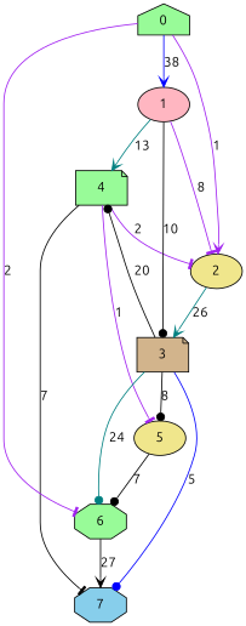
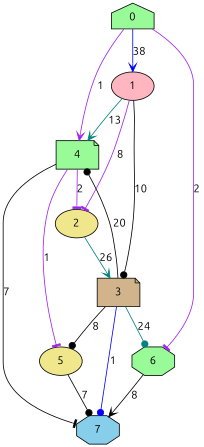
  digraph {
    fontname=Ubuntu
    rankdir=TB
    node [fillcolor=palegreen fontname=Ubuntu shape=ellipse style=filled]
    edge [arrowhead=dot color=black fontname=Ubuntu]
    4 [shape=note]
    2 [fillcolor=khaki]
    7 [fillcolor=skyblue shape=octagon]
    5 [fillcolor=khaki]
    3 [fillcolor=tan shape=note]
    6 [shape=octagon]
    1 [fillcolor=lightpink]
    0 [shape=house]
    4 -> 2 [arrowhead=tee color=purple label=2]
    4 -> 7 [arrowhead=tee label=7]
    4 -> 5 [arrowhead=tee color=purple label=1]
    2 -> 3 [arrowhead=vee color=teal label=26]
-   5 -> 6 [label=7]
+   5 -> 7 [label=7]
    3 -> 4 [label=20]
-   3 -> 7 [color=blue label=5]
+   3 -> 7 [color=blue label=1]
    3 -> 5 [label=8]
    3 -> 6 [color=teal label=24]
-   6 -> 7 [arrowhead=vee label=27]
+   6 -> 7 [arrowhead=vee label=8]
    1 -> 4 [arrowhead=vee color=teal label=13]
    1 -> 2 [arrowhead=tee color=purple label=8]
    1 -> 3 [label=10]
-   0 -> 2 [arrowhead=vee color=purple label=1]
+   0 -> 4 [arrowhead=vee color=purple label=1]
    0 -> 6 [arrowhead=tee color=purple label=2]
    0 -> 1 [arrowhead=vee color=blue label=38]
  }
